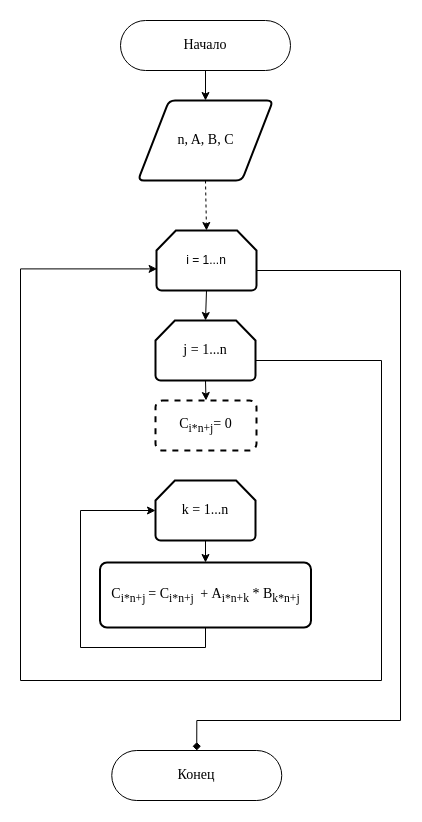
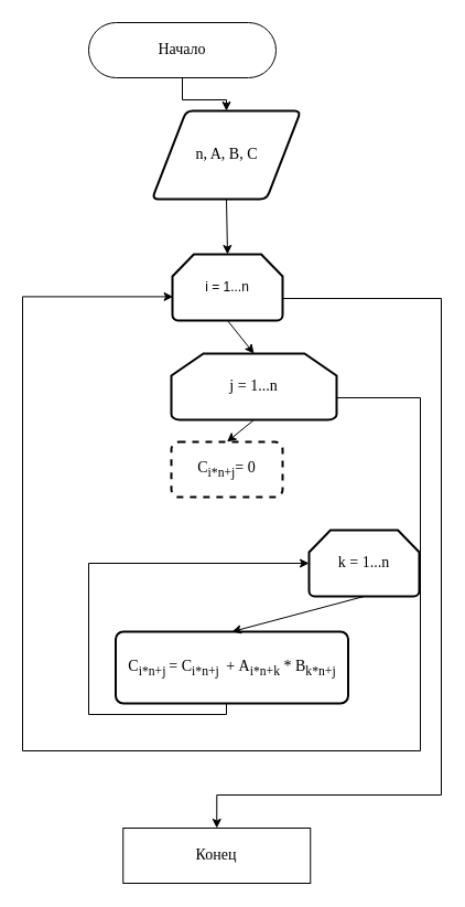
  <mxCell id="0" />
  <mxCell id="1" parent="0" />
  <mxCell id="2" style="edgeStyle=orthogonalEdgeStyle;rounded=0;orthogonalLoop=1;jettySize=auto;html=1;exitX=0.5;exitY=1;exitDx=0;exitDy=0;entryX=0.5;entryY=0;entryDx=0;entryDy=0;" parent="1" source="3" edge="1" target="4"><mxGeometry relative="1" as="geometry"><mxPoint x="205" y="130" as="targetPoint" /></mxGeometry></mxCell>
- <mxCell id="3" value="&lt;font face=&quot;Times New Roman&quot; style=&quot;font-size: 14px;&quot;&gt;Начало&lt;/font&gt;" style="rounded=1;whiteSpace=wrap;html=1;arcSize=50;" parent="1" vertex="1"><mxGeometry x="120" y="20" width="170" height="50" as="geometry" /></mxCell>
+ <mxCell id="3" value="&lt;font face=&quot;Times New Roman&quot; style=&quot;font-size: 14px;&quot;&gt;Начало&lt;/font&gt;" style="rounded=1;whiteSpace=wrap;html=1;arcSize=50;" parent="1" vertex="1"><mxGeometry x="80" y="20" width="170" height="50" as="geometry" /></mxCell>
  <mxCell id="4" value="&lt;p&gt;&lt;font face=&quot;Times New Roman&quot; style=&quot;font-size: 14px;&quot;&gt;n, A, B, C&lt;/font&gt;&lt;/p&gt;" style="shape=parallelogram;html=1;strokeWidth=2;perimeter=parallelogramPerimeter;whiteSpace=wrap;rounded=1;arcSize=12;size=0.23;" vertex="1" parent="1"><mxGeometry x="137.5" y="100" width="135" height="80" as="geometry" /></mxCell>
  <mxCell id="5" value="i = 1...n" style="strokeWidth=2;html=1;shape=mxgraph.flowchart.loop_limit;whiteSpace=wrap;" vertex="1" parent="1"><mxGeometry x="156" y="230" width="100" height="60" as="geometry" /></mxCell>
- <mxCell id="6" value="" style="endArrow=classic;html=1;rounded=0;entryX=0.5;entryY=0;entryDx=0;entryDy=0;entryPerimeter=0;exitX=0.5;exitY=1;exitDx=0;exitDy=0;dashed=1;" edge="1" parent="1" source="4" target="5"><mxGeometry width="50" height="50" relative="1" as="geometry"><mxPoint x="210" y="210" as="sourcePoint" /><mxPoint x="200" y="240" as="targetPoint" /></mxGeometry></mxCell>
- <mxCell id="7" style="edgeStyle=orthogonalEdgeStyle;rounded=0;orthogonalLoop=1;jettySize=auto;html=1;exitX=1;exitY=0.5;exitDx=0;exitDy=0;exitPerimeter=0;entryX=0.5;entryY=0;entryDx=0;entryDy=0;endArrow=diamond;" edge="1" parent="1" source="5" target="17"><mxGeometry relative="1" as="geometry"><mxPoint x="200" y="740" as="targetPoint" /><Array as="points"><mxPoint x="256" y="270" /><mxPoint x="400" y="270" /><mxPoint x="400" y="720" /><mxPoint x="196" y="720" /></Array></mxGeometry></mxCell>
+ <mxCell id="6" value="" style="endArrow=classic;html=1;rounded=0;entryX=0.5;entryY=0;entryDx=0;entryDy=0;entryPerimeter=0;exitX=0.5;exitY=1;exitDx=0;exitDy=0;" edge="1" parent="1" source="4" target="5"><mxGeometry width="50" height="50" relative="1" as="geometry"><mxPoint x="210" y="210" as="sourcePoint" /><mxPoint x="200" y="240" as="targetPoint" /></mxGeometry></mxCell>
+ <mxCell id="7" style="edgeStyle=orthogonalEdgeStyle;rounded=0;orthogonalLoop=1;jettySize=auto;html=1;exitX=1;exitY=0.5;exitDx=0;exitDy=0;exitPerimeter=0;entryX=0.5;entryY=0;entryDx=0;entryDy=0;" edge="1" parent="1" source="5" target="17"><mxGeometry relative="1" as="geometry"><mxPoint x="200" y="740" as="targetPoint" /><Array as="points"><mxPoint x="256" y="270" /><mxPoint x="400" y="270" /><mxPoint x="400" y="720" /><mxPoint x="196" y="720" /></Array></mxGeometry></mxCell>
  <mxCell id="8" style="edgeStyle=orthogonalEdgeStyle;rounded=0;orthogonalLoop=1;jettySize=auto;html=1;exitX=1;exitY=0.5;exitDx=0;exitDy=0;exitPerimeter=0;entryX=0.006;entryY=0.64;entryDx=0;entryDy=0;entryPerimeter=0;" edge="1" parent="1" source="9" target="5"><mxGeometry relative="1" as="geometry"><mxPoint x="30" y="270" as="targetPoint" /><Array as="points"><mxPoint x="255" y="360" /><mxPoint x="381" y="360" /><mxPoint x="381" y="680" /><mxPoint x="20" y="680" /><mxPoint x="20" y="268" /></Array></mxGeometry></mxCell>
- <mxCell id="9" value="&lt;font face=&quot;Times New Roman&quot; style=&quot;font-size: 14px;&quot;&gt;j = 1...n&lt;/font&gt;" style="strokeWidth=2;html=1;shape=mxgraph.flowchart.loop_limit;whiteSpace=wrap;" vertex="1" parent="1"><mxGeometry x="155" y="320" width="100" height="60" as="geometry" /></mxCell>
+ <mxCell id="9" value="&lt;font face=&quot;Times New Roman&quot; style=&quot;font-size: 14px;&quot;&gt;j = 1...n&lt;/font&gt;" style="strokeWidth=2;html=1;shape=mxgraph.flowchart.loop_limit;whiteSpace=wrap;" vertex="1" parent="1"><mxGeometry x="155" y="320" width="150" height="60" as="geometry" /></mxCell>
  <mxCell id="10" value="" style="endArrow=classic;html=1;rounded=0;exitX=0.5;exitY=1;exitDx=0;exitDy=0;exitPerimeter=0;entryX=0.5;entryY=0;entryDx=0;entryDy=0;entryPerimeter=0;" edge="1" parent="1" source="5" target="9"><mxGeometry width="50" height="50" relative="1" as="geometry"><mxPoint x="-50" y="350" as="sourcePoint" /><mxPoint x="0" y="300" as="targetPoint" /></mxGeometry></mxCell>
- <mxCell id="11" value="&lt;font face=&quot;Times New Roman&quot; style=&quot;font-size: 14px;&quot;&gt;k = 1...n&lt;/font&gt;" style="strokeWidth=2;html=1;shape=mxgraph.flowchart.loop_limit;whiteSpace=wrap;" vertex="1" parent="1"><mxGeometry x="155" y="480" width="100" height="60" as="geometry" /></mxCell>
+ <mxCell id="11" value="&lt;font face=&quot;Times New Roman&quot; style=&quot;font-size: 14px;&quot;&gt;k = 1...n&lt;/font&gt;" style="strokeWidth=2;html=1;shape=mxgraph.flowchart.loop_limit;whiteSpace=wrap;" vertex="1" parent="1"><mxGeometry x="280" y="480" width="100" height="60" as="geometry" /></mxCell>
  <mxCell id="12" style="edgeStyle=orthogonalEdgeStyle;rounded=0;orthogonalLoop=1;jettySize=auto;html=1;exitX=0.5;exitY=1;exitDx=0;exitDy=0;entryX=0;entryY=0.5;entryDx=0;entryDy=0;entryPerimeter=0;" edge="1" parent="1" source="13" target="11"><mxGeometry relative="1" as="geometry"><mxPoint x="-50" y="710" as="targetPoint" /><Array as="points"><mxPoint x="205" y="647" /><mxPoint x="80" y="647" /><mxPoint x="80" y="510" /></Array></mxGeometry></mxCell>
- <mxCell id="13" value="&lt;font style=&quot;font-size: 14px;&quot; face=&quot;Times New Roman&quot;&gt;C&lt;sub&gt;i*n+j&amp;nbsp;&lt;/sub&gt;=&amp;nbsp;&lt;/font&gt;&lt;font face=&quot;Times New Roman&quot; style=&quot;font-size: 14px;&quot;&gt;C&lt;sub style=&quot;border-color: var(--border-color);&quot;&gt;i*n+j&amp;nbsp;&lt;/sub&gt;&lt;span style=&quot;border-color: var(--border-color);&quot;&gt;&amp;nbsp;+&amp;nbsp;&lt;/span&gt;&lt;/font&gt;&lt;font style=&quot;font-size: 14px;&quot; face=&quot;Times New Roman&quot;&gt;A&lt;sub style=&quot;border-color: var(--border-color);&quot;&gt;i*n+k&lt;/sub&gt;&lt;span style=&quot;border-color: var(--border-color);&quot;&gt;&amp;nbsp;*&amp;nbsp;&lt;/span&gt;&lt;span style=&quot;border-color: var(--border-color);&quot;&gt;B&lt;/span&gt;&lt;sub style=&quot;border-color: var(--border-color);&quot;&gt;k*n+j&lt;/sub&gt;&lt;/font&gt;" style="rounded=1;whiteSpace=wrap;html=1;absoluteArcSize=1;arcSize=14;strokeWidth=2;" vertex="1" parent="1"><mxGeometry x="99.5" y="562" width="211" height="65" as="geometry" /></mxCell>
+ <mxCell id="13" value="&lt;font style=&quot;font-size: 14px;&quot; face=&quot;Times New Roman&quot;&gt;C&lt;sub&gt;i*n+j&amp;nbsp;&lt;/sub&gt;=&amp;nbsp;&lt;/font&gt;&lt;font face=&quot;Times New Roman&quot; style=&quot;font-size: 14px;&quot;&gt;C&lt;sub style=&quot;border-color: var(--border-color);&quot;&gt;i*n+j&amp;nbsp;&lt;/sub&gt;&lt;span style=&quot;border-color: var(--border-color);&quot;&gt;&amp;nbsp;+&amp;nbsp;&lt;/span&gt;&lt;/font&gt;&lt;font style=&quot;font-size: 14px;&quot; face=&quot;Times New Roman&quot;&gt;A&lt;sub style=&quot;border-color: var(--border-color);&quot;&gt;i*n+k&lt;/sub&gt;&lt;span style=&quot;border-color: var(--border-color);&quot;&gt;&amp;nbsp;*&amp;nbsp;&lt;/span&gt;&lt;span style=&quot;border-color: var(--border-color);&quot;&gt;B&lt;/span&gt;&lt;sub style=&quot;border-color: var(--border-color);&quot;&gt;k*n+j&lt;/sub&gt;&lt;/font&gt;" style="rounded=1;whiteSpace=wrap;html=1;absoluteArcSize=1;arcSize=14;strokeWidth=2;" vertex="1" parent="1"><mxGeometry x="104.5" y="572" width="211" height="65" as="geometry" /></mxCell>
  <mxCell id="14" value="&lt;font style=&quot;font-size: 14px;&quot; face=&quot;Times New Roman&quot;&gt;C&lt;sub&gt;i*n+j&lt;/sub&gt;= 0&lt;/font&gt;" style="rounded=1;whiteSpace=wrap;html=1;absoluteArcSize=1;arcSize=14;strokeWidth=2;dashed=1;" vertex="1" parent="1"><mxGeometry x="155" y="400" width="101" height="50" as="geometry" /></mxCell>
  <mxCell id="15" value="" style="endArrow=classic;html=1;rounded=0;exitX=0.5;exitY=1;exitDx=0;exitDy=0;exitPerimeter=0;entryX=0.5;entryY=0;entryDx=0;entryDy=0;" edge="1" parent="1" source="9" target="14"><mxGeometry width="50" height="50" relative="1" as="geometry"><mxPoint x="240" y="390" as="sourcePoint" /><mxPoint x="290" y="340" as="targetPoint" /></mxGeometry></mxCell>
  <mxCell id="16" value="" style="endArrow=classic;html=1;rounded=0;exitX=0.5;exitY=1;exitDx=0;exitDy=0;exitPerimeter=0;entryX=0.5;entryY=0;entryDx=0;entryDy=0;" edge="1" parent="1" source="11" target="13"><mxGeometry width="50" height="50" relative="1" as="geometry"><mxPoint x="240" y="390" as="sourcePoint" /><mxPoint x="290" y="340" as="targetPoint" /></mxGeometry></mxCell>
- <mxCell id="17" value="&lt;font face=&quot;Times New Roman&quot; style=&quot;font-size: 14px;&quot;&gt;Конец&lt;/font&gt;" style="rounded=1;whiteSpace=wrap;html=1;arcSize=50;" vertex="1" parent="1"><mxGeometry x="111.25" y="750" width="170" height="50" as="geometry" /></mxCell>
+ <mxCell id="17" value="&lt;font face=&quot;Times New Roman&quot; style=&quot;font-size: 14px;&quot;&gt;Конец&lt;/font&gt;" style="whiteSpace=wrap;html=1;arcSize=50;rounded=0;" vertex="1" parent="1"><mxGeometry x="111.25" y="750" width="170" height="50" as="geometry" /></mxCell>
